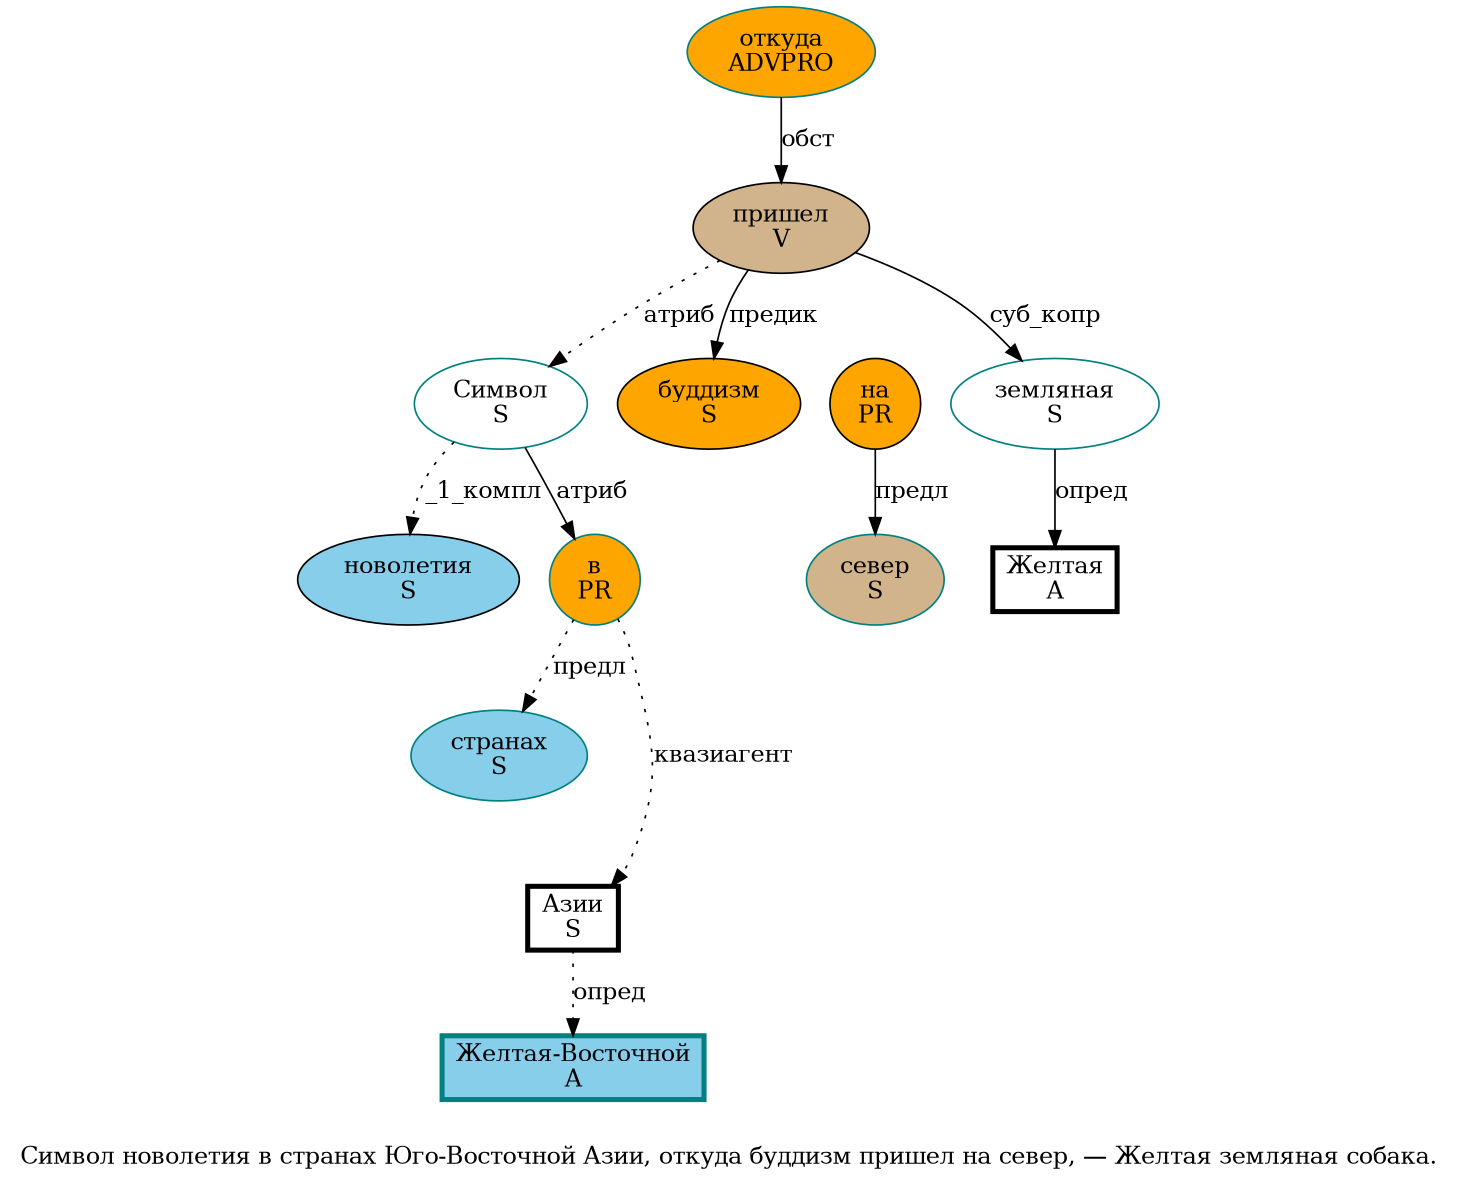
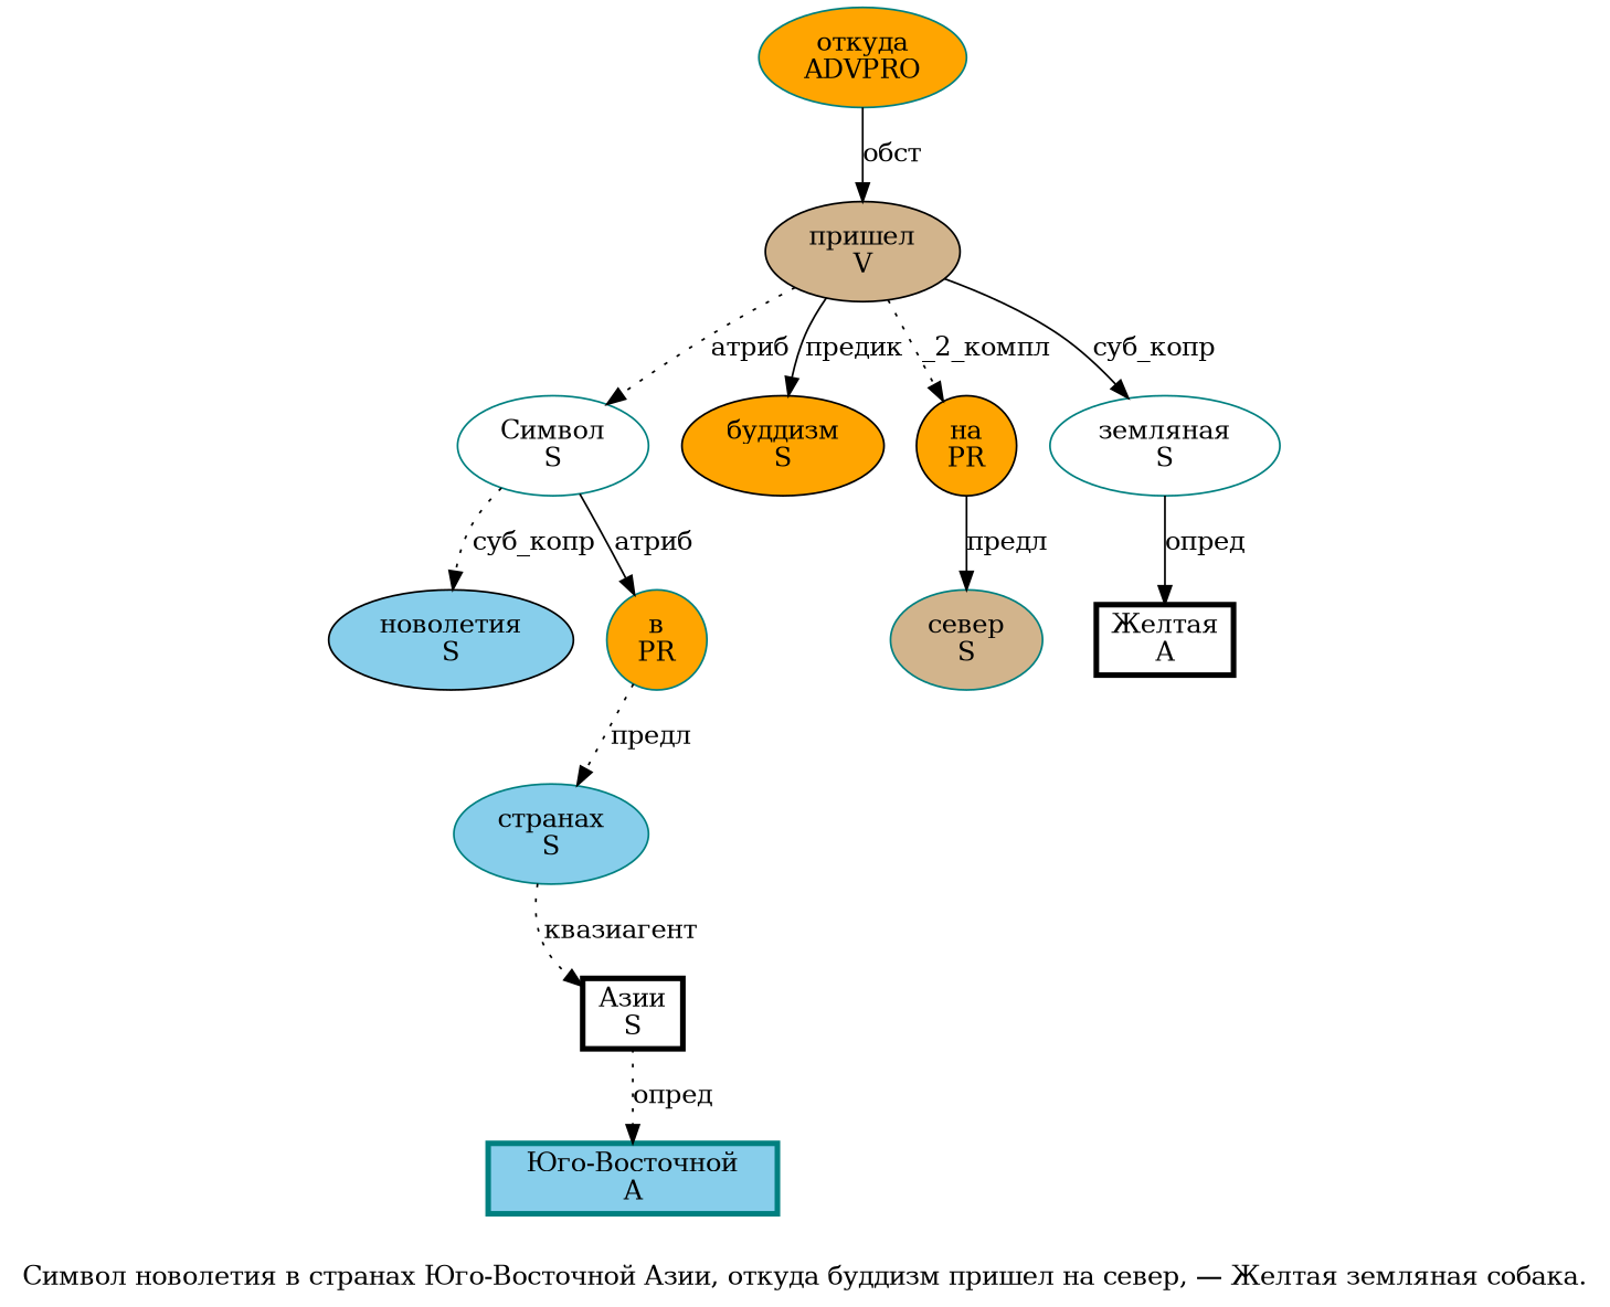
  digraph {
    label="Символ новолетия в странах Юго-Восточной Азии, откуда буддизм пришел на север, — Желтая земляная собака."
    node [color=teal fillcolor=white penwidth=1 shape=ellipse style=filled]
    edge [style=dotted]
    n1 [label="Символ\nS"]
    n2 [color=black fillcolor=skyblue label="новолетия\nS"]
    n3 [fillcolor=orange label="в\nPR"]
    n4 [fillcolor=skyblue label="странах\nS"]
    n5 [color=black label="Азии\nS" penwidth=3 shape=box]
-   n6 [fillcolor=skyblue label="Желтая-Восточной\nA" penwidth=3 shape=box]
+   n6 [fillcolor=skyblue label="Юго-Восточной\nA" penwidth=3 shape=box]
    n7 [fillcolor=orange label="откуда\nADVPRO"]
    n8 [color=black fillcolor=tan label="пришел\nV"]
    n9 [color=black fillcolor=orange label="буддизм\nS"]
    n10 [color=black fillcolor=orange label="на\nPR"]
    n11 [label="земляная\nS"]
    n12 [fillcolor=tan label="север\nS"]
    n13 [color=black label="Желтая\nA" penwidth=3 shape=box]
-   n1 -> n2 [label="_1_компл"]
+   n1 -> n2 [label="суб_копр"]
    n1 -> n3 [label="атриб" style=solid]
    n3 -> n4 [label="предл"]
-   n3 -> n5 [label="квазиагент"]
+   n4 -> n5 [label="квазиагент"]
    n5 -> n6 [label="опред"]
    n7 -> n8 [label="обст" style=solid]
    n8 -> n1 [label="атриб"]
    n8 -> n9 [label="предик" style=solid]
+   n8 -> n10 [label="_2_компл"]
    n8 -> n11 [label="суб_копр" style=solid]
    n10 -> n12 [label="предл" style=solid]
    n11 -> n13 [label="опред" style=solid]
  }
